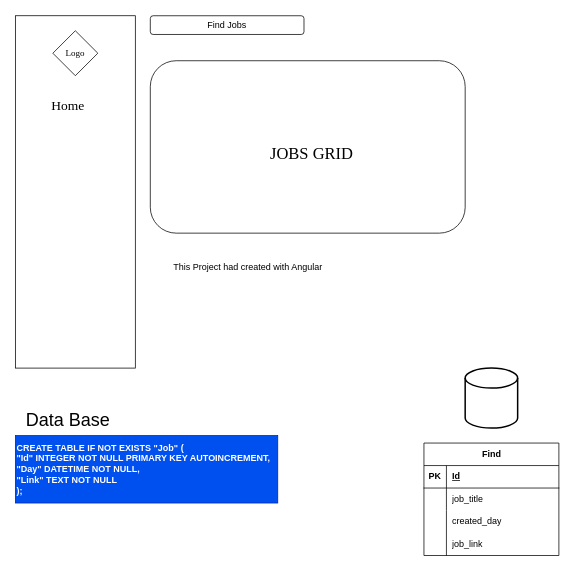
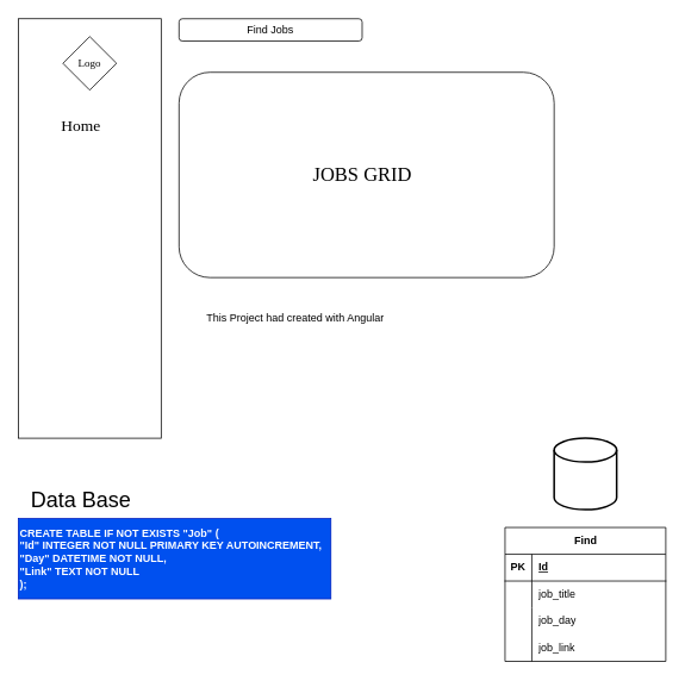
  <mxCell id="0" />
  <mxCell id="1" parent="0" />
  <mxCell id="2" value="" style="rounded=0;whiteSpace=wrap;html=1;" parent="1" vertex="1"><mxGeometry x="20" y="20" width="160" height="470" as="geometry" /></mxCell>
  <mxCell id="3" value="Find Jobs" style="rounded=1;whiteSpace=wrap;html=1;" parent="1" vertex="1"><mxGeometry x="200" y="20" width="205" height="25" as="geometry" /></mxCell>
  <mxCell id="4" value="" style="rounded=1;whiteSpace=wrap;html=1;" parent="1" vertex="1"><mxGeometry x="200" y="80" width="420" height="230" as="geometry" /></mxCell>
- <mxCell id="5" value="JOBS GRID" style="text;html=1;align=center;verticalAlign=middle;resizable=0;points=[];autosize=1;strokeColor=none;fillColor=none;fontSize=22;fontFamily=Verdana;" parent="1" vertex="1"><mxGeometry x="340" y="185" width="150" height="40" as="geometry" /></mxCell>
+ <mxCell id="5" value="JOBS GRID" style="text;html=1;align=center;verticalAlign=middle;resizable=0;points=[];autosize=1;strokeColor=none;fillColor=none;fontSize=22;fontFamily=Verdana;" parent="1" vertex="1"><mxGeometry x="330" y="175" width="150" height="40" as="geometry" /></mxCell>
  <mxCell id="6" value="Logo" style="rhombus;whiteSpace=wrap;html=1;aspect=fixed;fontFamily=Verdana;" parent="1" vertex="1"><mxGeometry x="70" y="40" width="60" height="60" as="geometry" /></mxCell>
  <mxCell id="7" value="Home" style="text;html=1;align=center;verticalAlign=middle;resizable=0;points=[];autosize=1;strokeColor=none;fillColor=none;fontFamily=Verdana;fontSize=18;" parent="1" vertex="1"><mxGeometry x="50" y="120" width="80" height="40" as="geometry" /></mxCell>
  <mxCell id="8" value="" style="sketch=0;pointerEvents=1;shadow=0;dashed=0;html=1;strokeColor=none;labelPosition=center;verticalLabelPosition=bottom;verticalAlign=top;outlineConnect=0;align=center;shape=mxgraph.office.concepts.home;fillColor=#FFFFFF;" parent="1" vertex="1"><mxGeometry x="120" y="130" width="20" height="20" as="geometry" /></mxCell>
  <mxCell id="9" value="This Project had created with Angular" style="text;html=1;align=center;verticalAlign=middle;resizable=0;points=[];autosize=1;strokeColor=none;fillColor=none;" parent="1" vertex="1"><mxGeometry x="220" y="340" width="220" height="30" as="geometry" /></mxCell>
  <mxCell id="10" value="Data Base" style="text;html=1;align=center;verticalAlign=middle;resizable=0;points=[];autosize=1;strokeColor=none;fillColor=none;fontSize=24;" parent="1" vertex="1"><mxGeometry x="20" y="540" width="140" height="40" as="geometry" /></mxCell>
  <mxCell id="11" value="CREATE TABLE IF NOT EXISTS &quot;Job&quot; (&lt;br&gt;    &quot;Id&quot;    INTEGER NOT NULL PRIMARY KEY AUTOINCREMENT,&lt;br&gt;    &quot;Day&quot;   DATETIME NOT NULL,&lt;br&gt;    &quot;Link&quot;  TEXT NOT NULL&lt;br&gt;    );" style="text;align=left;verticalAlign=middle;resizable=0;points=[];autosize=1;html=1;fontStyle=1;fillColor=#0050ef;fontColor=#ffffff;strokeColor=#001DBC;" parent="1" vertex="1"><mxGeometry x="20" y="580" width="350" height="90" as="geometry" /></mxCell>
  <mxCell id="12" value="" style="strokeWidth=2;html=1;shape=mxgraph.flowchart.database;whiteSpace=wrap;" vertex="1" parent="1"><mxGeometry x="620" y="490" width="70" height="80" as="geometry" /></mxCell>
  <mxCell id="13" value="Find" style="shape=table;startSize=30;container=1;collapsible=1;childLayout=tableLayout;fixedRows=1;rowLines=0;fontStyle=1;align=center;resizeLast=1;html=1;" vertex="1" parent="1"><mxGeometry x="565" y="590" width="180" height="150" as="geometry" /></mxCell>
  <mxCell id="14" value="" style="shape=tableRow;horizontal=0;startSize=0;swimlaneHead=0;swimlaneBody=0;fillColor=none;collapsible=0;dropTarget=0;points=[[0,0.5],[1,0.5]];portConstraint=eastwest;top=0;left=0;right=0;bottom=1;" vertex="1" parent="13"><mxGeometry y="30" width="180" height="30" as="geometry" /></mxCell>
  <mxCell id="15" value="PK" style="shape=partialRectangle;connectable=0;fillColor=none;top=0;left=0;bottom=0;right=0;fontStyle=1;overflow=hidden;whiteSpace=wrap;html=1;" vertex="1" parent="14"><mxGeometry width="30" height="30" as="geometry"><mxRectangle width="30" height="30" as="alternateBounds" /></mxGeometry></mxCell>
  <mxCell id="16" value="Id" style="shape=partialRectangle;connectable=0;fillColor=none;top=0;left=0;bottom=0;right=0;align=left;spacingLeft=6;fontStyle=5;overflow=hidden;whiteSpace=wrap;html=1;" vertex="1" parent="14"><mxGeometry x="30" width="150" height="30" as="geometry"><mxRectangle width="150" height="30" as="alternateBounds" /></mxGeometry></mxCell>
  <mxCell id="17" value="" style="shape=tableRow;horizontal=0;startSize=0;swimlaneHead=0;swimlaneBody=0;fillColor=none;collapsible=0;dropTarget=0;points=[[0,0.5],[1,0.5]];portConstraint=eastwest;top=0;left=0;right=0;bottom=0;" vertex="1" parent="13"><mxGeometry y="60" width="180" height="30" as="geometry" /></mxCell>
  <mxCell id="18" value="" style="shape=partialRectangle;connectable=0;fillColor=none;top=0;left=0;bottom=0;right=0;editable=1;overflow=hidden;whiteSpace=wrap;html=1;" vertex="1" parent="17"><mxGeometry width="30" height="30" as="geometry"><mxRectangle width="30" height="30" as="alternateBounds" /></mxGeometry></mxCell>
  <mxCell id="19" value="job_title" style="shape=partialRectangle;connectable=0;fillColor=none;top=0;left=0;bottom=0;right=0;align=left;spacingLeft=6;overflow=hidden;whiteSpace=wrap;html=1;" vertex="1" parent="17"><mxGeometry x="30" width="150" height="30" as="geometry"><mxRectangle width="150" height="30" as="alternateBounds" /></mxGeometry></mxCell>
  <mxCell id="20" value="" style="shape=tableRow;horizontal=0;startSize=0;swimlaneHead=0;swimlaneBody=0;fillColor=none;collapsible=0;dropTarget=0;points=[[0,0.5],[1,0.5]];portConstraint=eastwest;top=0;left=0;right=0;bottom=0;" vertex="1" parent="13"><mxGeometry y="90" width="180" height="30" as="geometry" /></mxCell>
  <mxCell id="21" value="" style="shape=partialRectangle;connectable=0;fillColor=none;top=0;left=0;bottom=0;right=0;editable=1;overflow=hidden;whiteSpace=wrap;html=1;" vertex="1" parent="20"><mxGeometry width="30" height="30" as="geometry"><mxRectangle width="30" height="30" as="alternateBounds" /></mxGeometry></mxCell>
- <mxCell id="22" value="created_day" style="shape=partialRectangle;connectable=0;fillColor=none;top=0;left=0;bottom=0;right=0;align=left;spacingLeft=6;overflow=hidden;whiteSpace=wrap;html=1;" vertex="1" parent="20"><mxGeometry x="30" width="150" height="30" as="geometry"><mxRectangle width="150" height="30" as="alternateBounds" /></mxGeometry></mxCell>
+ <mxCell id="22" value="job_day" style="shape=partialRectangle;connectable=0;fillColor=none;top=0;left=0;bottom=0;right=0;align=left;spacingLeft=6;overflow=hidden;whiteSpace=wrap;html=1;" vertex="1" parent="20"><mxGeometry x="30" width="150" height="30" as="geometry"><mxRectangle width="150" height="30" as="alternateBounds" /></mxGeometry></mxCell>
  <mxCell id="23" value="" style="shape=tableRow;horizontal=0;startSize=0;swimlaneHead=0;swimlaneBody=0;fillColor=none;collapsible=0;dropTarget=0;points=[[0,0.5],[1,0.5]];portConstraint=eastwest;top=0;left=0;right=0;bottom=0;" vertex="1" parent="13"><mxGeometry y="120" width="180" height="30" as="geometry" /></mxCell>
  <mxCell id="24" value="" style="shape=partialRectangle;connectable=0;fillColor=none;top=0;left=0;bottom=0;right=0;editable=1;overflow=hidden;whiteSpace=wrap;html=1;" vertex="1" parent="23"><mxGeometry width="30" height="30" as="geometry"><mxRectangle width="30" height="30" as="alternateBounds" /></mxGeometry></mxCell>
  <mxCell id="25" value="job_link" style="shape=partialRectangle;connectable=0;fillColor=none;top=0;left=0;bottom=0;right=0;align=left;spacingLeft=6;overflow=hidden;whiteSpace=wrap;html=1;" vertex="1" parent="23"><mxGeometry x="30" width="150" height="30" as="geometry"><mxRectangle width="150" height="30" as="alternateBounds" /></mxGeometry></mxCell>
